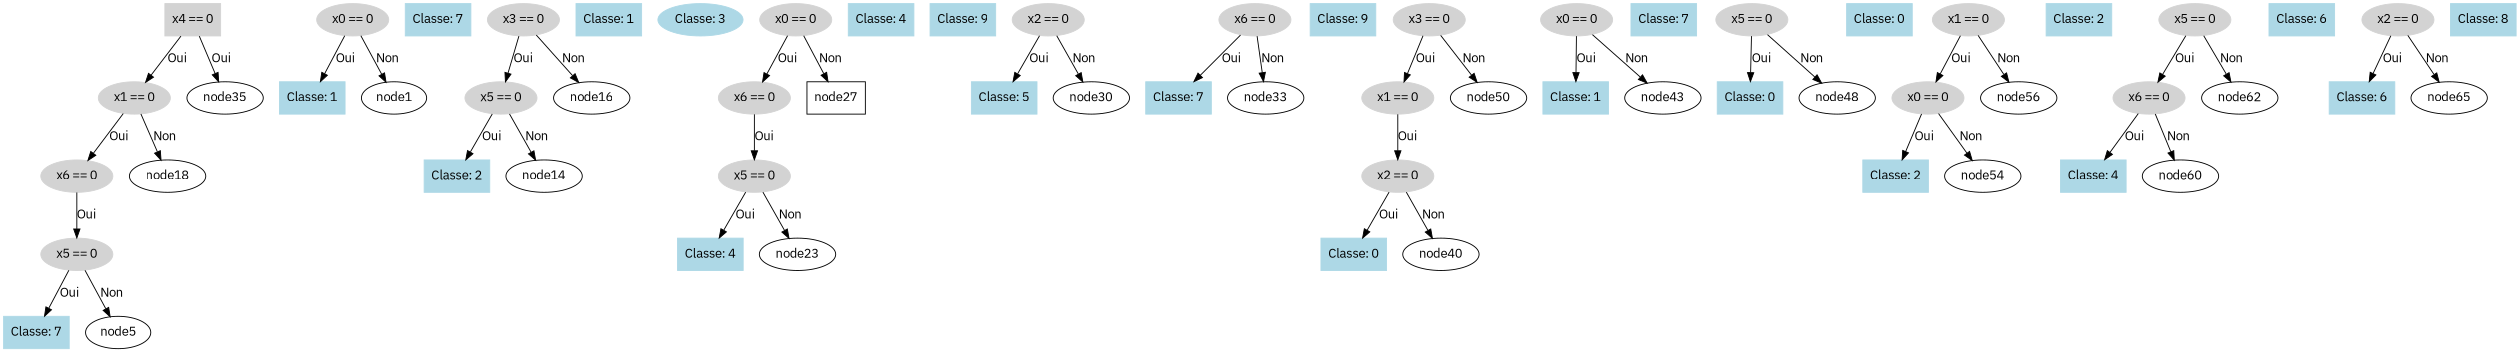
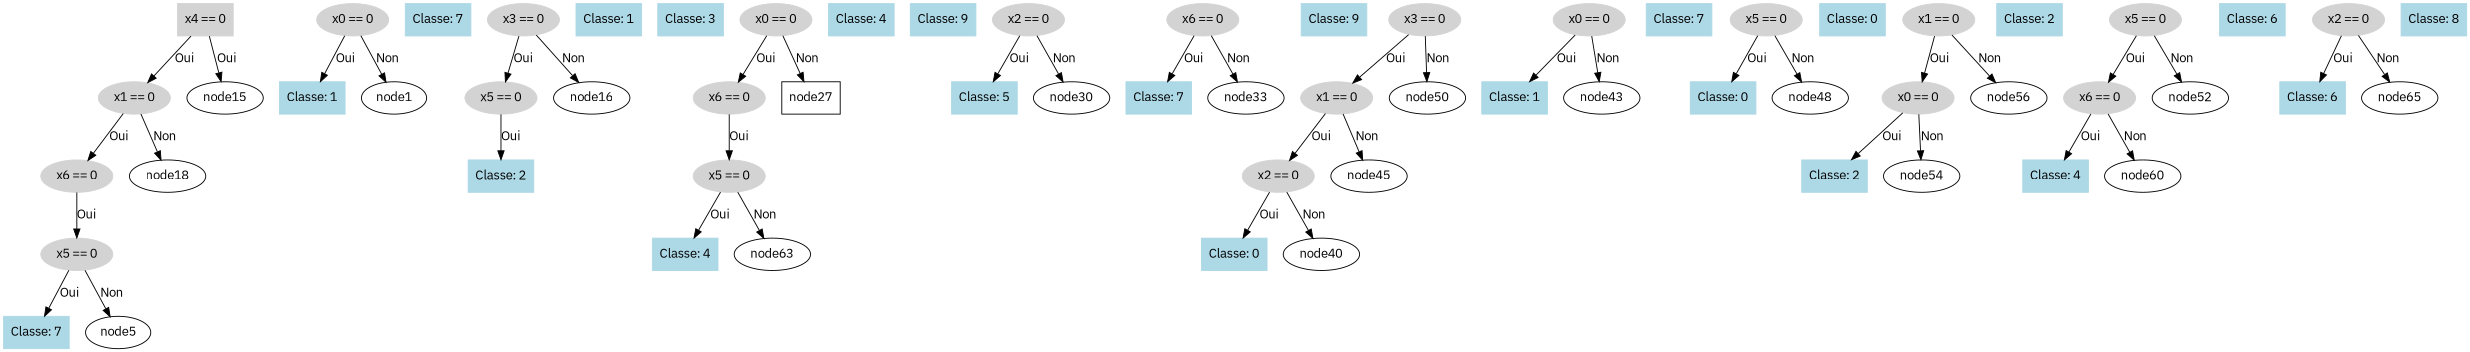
  digraph {
    fontname="IBM Plex Sans"
    node [color=lightblue fontname="IBM Plex Sans" shape=box style=filled]
    edge [fontname="IBM Plex Sans"]
    n1 [color=lightgray label="x4 == 0"]
    n2 [color=lightgray label="x1 == 0" shape=ellipse]
-   node35 [color="" shape="" style=""]
+   node35 [label=node15 color="" shape="" style=""]
    n4 [color=lightgray label="x6 == 0" shape=ellipse]
    node18 [color="" shape="" style=""]
    n6 [color=lightgray label="x5 == 0" shape=ellipse]
    n7 [label="Classe: 7"]
    node5 [color="" shape="" style=""]
    n9 [color=lightgray label="x0 == 0" shape=ellipse]
    n10 [label="Classe: 1"]
    n11 [label=node1 color="" shape="" style=""]
    n12 [label="Classe: 7"]
    n13 [color=lightgray label="x3 == 0" shape=ellipse]
    n14 [color=lightgray label="x5 == 0" shape=ellipse]
    node16 [color="" shape="" style=""]
    n16 [label="Classe: 2"]
-   node14 [color="" shape="" style=""]
    n18 [label="Classe: 1"]
-   n19 [label="Classe: 3" shape=ellipse]
+   n19 [label="Classe: 3"]
    n20 [color=lightgray label="x0 == 0" shape=ellipse]
    n21 [color=lightgray label="x6 == 0" shape=ellipse]
    node27 [color="" style=""]
    n23 [color=lightgray label="x5 == 0" shape=ellipse]
    n24 [label="Classe: 4"]
-   node23 [color="" shape="" style=""]
+   node23 [label=node63 color="" shape="" style=""]
    n26 [label="Classe: 4"]
    n27 [label="Classe: 9"]
    n28 [color=lightgray label="x2 == 0" shape=ellipse]
    n29 [label="Classe: 5"]
    node30 [color="" shape="" style=""]
    n31 [color=lightgray label="x6 == 0" shape=ellipse]
    n32 [label="Classe: 7"]
    node33 [color="" shape="" style=""]
    n34 [label="Classe: 9"]
    n35 [color=lightgray label="x3 == 0" shape=ellipse]
    n36 [color=lightgray label="x1 == 0" shape=ellipse]
    node50 [color="" shape="" style=""]
    n38 [color=lightgray label="x2 == 0" shape=ellipse]
+   node45 [color="" shape="" style=""]
    n40 [label="Classe: 0"]
    node40 [color="" shape="" style=""]
    n42 [color=lightgray label="x0 == 0" shape=ellipse]
    n43 [label="Classe: 1"]
    node43 [color="" shape="" style=""]
    n45 [label="Classe: 7"]
    n46 [color=lightgray label="x5 == 0" shape=ellipse]
    n47 [label="Classe: 0"]
    node48 [color="" shape="" style=""]
    n49 [label="Classe: 0"]
    n50 [color=lightgray label="x1 == 0" shape=ellipse]
    n51 [color=lightgray label="x0 == 0" shape=ellipse]
    node56 [color="" shape="" style=""]
    n53 [label="Classe: 2"]
    node54 [color="" shape="" style=""]
    n55 [label="Classe: 2"]
    n56 [color=lightgray label="x5 == 0" shape=ellipse]
    n57 [color=lightgray label="x6 == 0" shape=ellipse]
-   node62 [color="" shape="" style=""]
+   node62 [label=node52 color="" shape="" style=""]
    n59 [label="Classe: 4"]
    node60 [color="" shape="" style=""]
    n61 [label="Classe: 6"]
    n62 [color=lightgray label="x2 == 0" shape=ellipse]
    n63 [label="Classe: 6"]
    node65 [color="" shape="" style=""]
    n65 [label="Classe: 8"]
    n1 -> n2 [label=Oui]
    n1 -> node35 [label=Oui]
    n2 -> n4 [label=Oui]
    n2 -> node18 [label=Non]
    n4 -> n6 [label=Oui]
    n6 -> n7 [label=Oui]
    n6 -> node5 [label=Non]
    n9 -> n10 [label=Oui]
    n9 -> n11 [label=Non]
    n13 -> n14 [label=Oui]
    n13 -> node16 [label=Non]
    n14 -> n16 [label=Oui]
-   n14 -> node14 [label=Non]
    n20 -> n21 [label=Oui]
    n20 -> node27 [label=Non]
    n21 -> n23 [label=Oui]
    n23 -> n24 [label=Oui]
    n23 -> node23 [label=Non]
    n28 -> n29 [label=Oui]
    n28 -> node30 [label=Non]
    n31 -> n32 [label=Oui]
    n31 -> node33 [label=Non]
    n35 -> n36 [label=Oui]
    n35 -> node50 [label=Non]
    n36 -> n38 [label=Oui]
+   n36 -> node45 [label=Non]
    n38 -> n40 [label=Oui]
    n38 -> node40 [label=Non]
    n42 -> n43 [label=Oui]
    n42 -> node43 [label=Non]
    n46 -> n47 [label=Oui]
    n46 -> node48 [label=Non]
    n50 -> n51 [label=Oui]
    n50 -> node56 [label=Non]
    n51 -> n53 [label=Oui]
    n51 -> node54 [label=Non]
    n56 -> n57 [label=Oui]
    n56 -> node62 [label=Non]
    n57 -> n59 [label=Oui]
    n57 -> node60 [label=Non]
    n62 -> n63 [label=Oui]
    n62 -> node65 [label=Non]
  }
